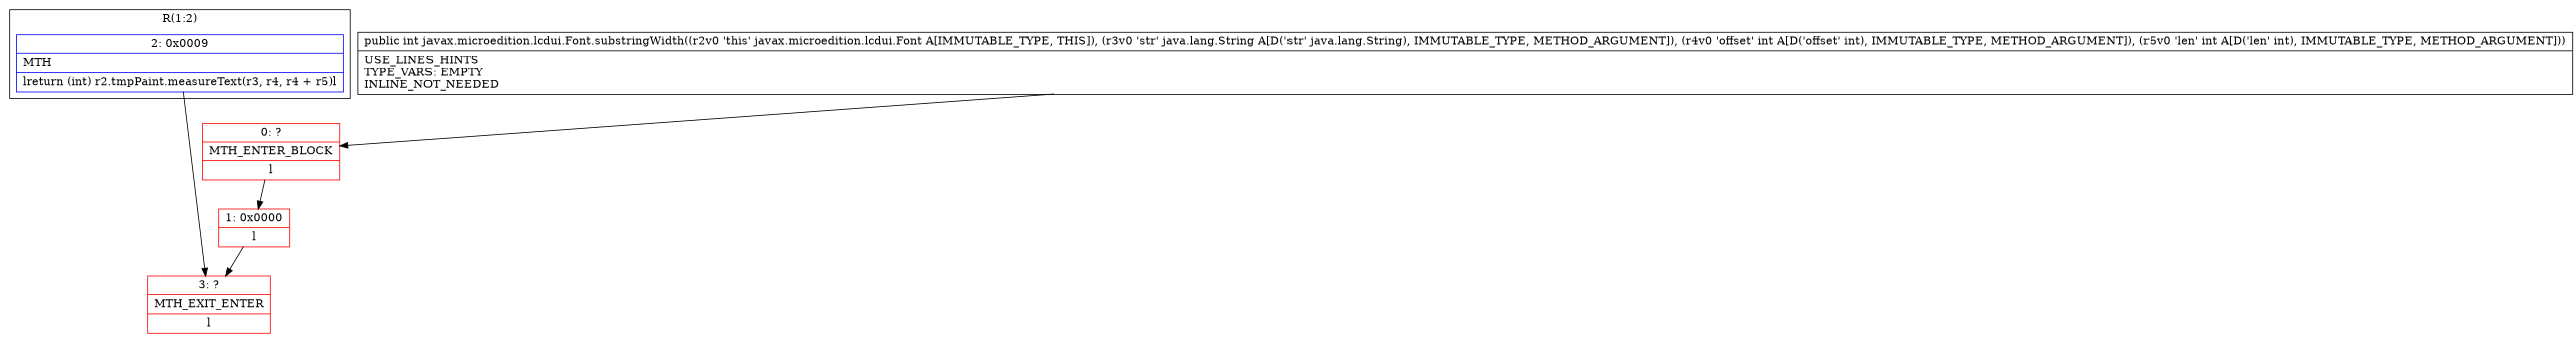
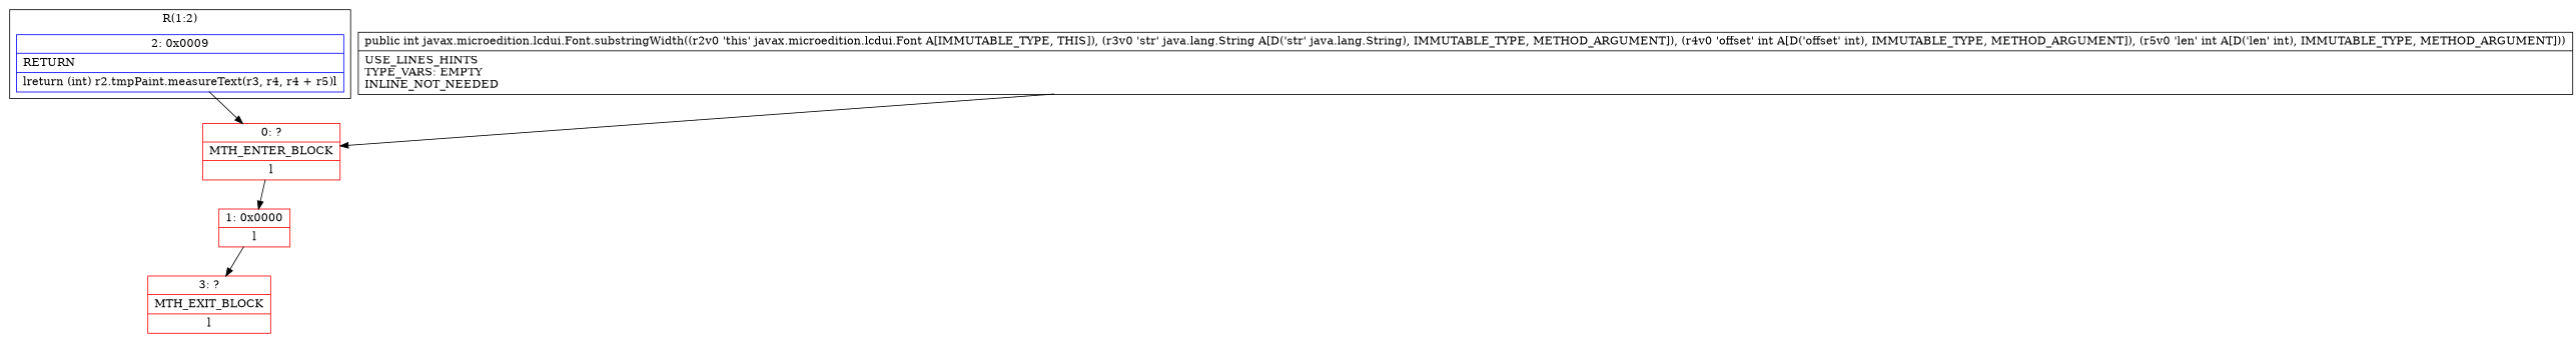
  digraph {
    node [color=red shape=record]
-   n1 [color=blue label="{2\:\ 0x0009|MTH\l|lreturn (int) r2.tmpPaint.measureText(r3, r4, r4 + r5)l}"]
-   n2 [label="{3\:\ ?|MTH_EXIT_ENTER\l|l}"]
+   n1 [color=blue label="{2\:\ 0x0009|RETURN\l|lreturn (int) r2.tmpPaint.measureText(r3, r4, r4 + r5)l}"]
+   n2 [label="{3\:\ ?|MTH_EXIT_BLOCK\l|l}"]
    n3 [label="{0\:\ ?|MTH_ENTER_BLOCK\l|l}"]
    n4 [label="{1\:\ 0x0000|l}"]
    n5 [label="{public int javax.microedition.lcdui.Font.substringWidth((r2v0 'this' javax.microedition.lcdui.Font A[IMMUTABLE_TYPE, THIS]), (r3v0 'str' java.lang.String A[D('str' java.lang.String), IMMUTABLE_TYPE, METHOD_ARGUMENT]), (r4v0 'offset' int A[D('offset' int), IMMUTABLE_TYPE, METHOD_ARGUMENT]), (r5v0 'len' int A[D('len' int), IMMUTABLE_TYPE, METHOD_ARGUMENT]))  | USE_LINES_HINTS\lTYPE_VARS: EMPTY\lINLINE_NOT_NEEDED\l}" color=""]
    subgraph cluster_1 {
      label="R(1:2)"
      n1
    }
-   n1 -> n2
+   n1 -> n3
    n3 -> n4
    n4 -> n2
    n5 -> n3
  }
